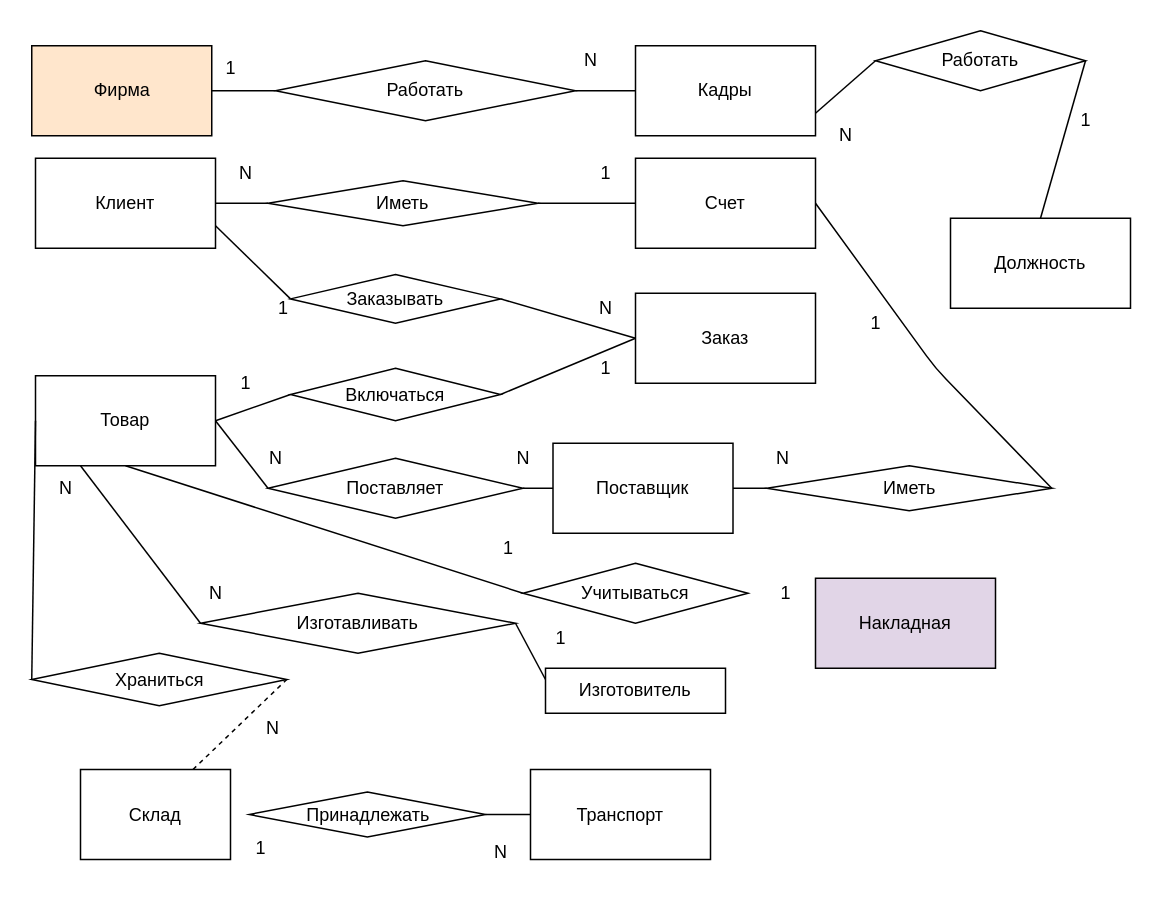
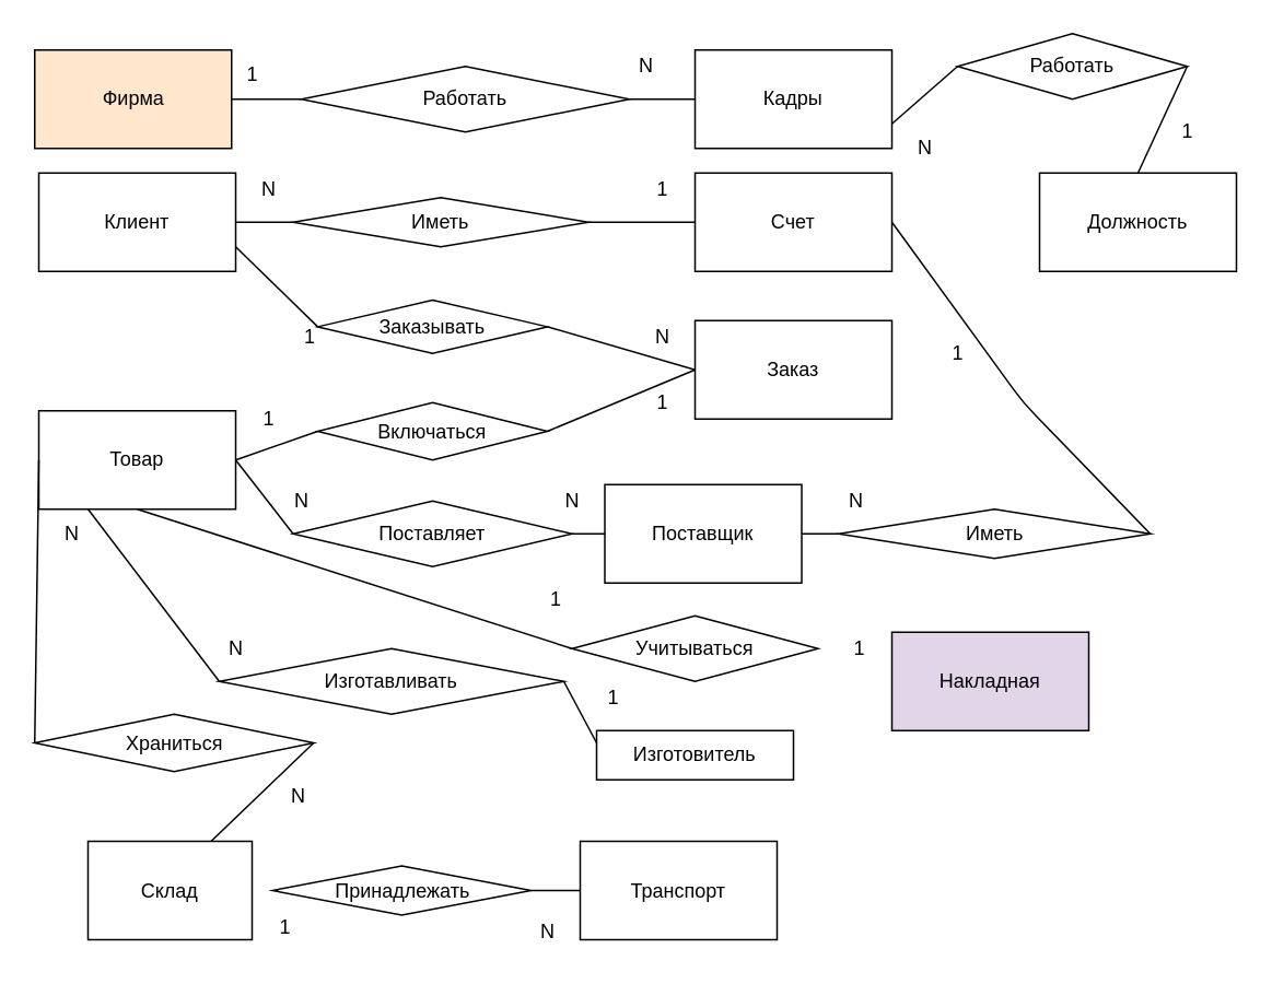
  <mxCell id="0" />
  <mxCell id="1" parent="0" />
  <mxCell id="2" value="Кадры" style="rounded=0;whiteSpace=wrap;html=1;" parent="1" vertex="1"><mxGeometry x="423" y="30" width="120" height="60" as="geometry" /></mxCell>
  <mxCell id="3" value="Фирма" style="rounded=0;whiteSpace=wrap;html=1;fillColor=#ffe6cc;" parent="1" vertex="1"><mxGeometry x="20.5" y="30" width="120" height="60" as="geometry" /></mxCell>
  <mxCell id="4" value="Клиент" style="rounded=0;whiteSpace=wrap;html=1;" parent="1" vertex="1"><mxGeometry x="23" y="105" width="120" height="60" as="geometry" /></mxCell>
  <mxCell id="5" value="Накладная" style="rounded=0;whiteSpace=wrap;html=1;fillColor=#e1d5e7;" parent="1" vertex="1"><mxGeometry x="543" y="385" width="120" height="60" as="geometry" /></mxCell>
  <mxCell id="6" value="Поставщик" style="rounded=0;whiteSpace=wrap;html=1;" parent="1" vertex="1"><mxGeometry x="368" y="295" width="120" height="60" as="geometry" /></mxCell>
  <mxCell id="7" value="Счет" style="rounded=0;whiteSpace=wrap;html=1;" parent="1" vertex="1"><mxGeometry x="423" y="105" width="120" height="60" as="geometry" /></mxCell>
  <mxCell id="8" value="Склад" style="rounded=0;whiteSpace=wrap;html=1;" parent="1" vertex="1"><mxGeometry x="53" y="512.5" width="100" height="60" as="geometry" /></mxCell>
  <mxCell id="9" value="Товар" style="rounded=0;whiteSpace=wrap;html=1;" parent="1" vertex="1"><mxGeometry x="23" y="250" width="120" height="60" as="geometry" /></mxCell>
  <mxCell id="10" value="Транспорт" style="rounded=0;whiteSpace=wrap;html=1;" parent="1" vertex="1"><mxGeometry x="353" y="512.5" width="120" height="60" as="geometry" /></mxCell>
  <mxCell id="11" value="Заказ" style="rounded=0;whiteSpace=wrap;html=1;" parent="1" vertex="1"><mxGeometry x="423" y="195" width="120" height="60" as="geometry" /></mxCell>
  <mxCell id="12" value="Принадлежать" style="rhombus;whiteSpace=wrap;html=1;" parent="1" vertex="1"><mxGeometry x="165.5" y="527.5" width="157.5" height="30" as="geometry" /></mxCell>
  <mxCell id="13" value="" style="endArrow=none;html=1;entryX=0;entryY=0.5;entryDx=0;entryDy=0;exitX=1;exitY=0.5;exitDx=0;exitDy=0;" parent="1" source="12" target="10" edge="1"><mxGeometry width="50" height="50" relative="1" as="geometry"><mxPoint x="663" y="535" as="sourcePoint" /><mxPoint x="713" y="485" as="targetPoint" /></mxGeometry></mxCell>
  <mxCell id="14" value="Иметь" style="rhombus;whiteSpace=wrap;html=1;" parent="1" vertex="1"><mxGeometry x="178" y="120" width="180" height="30" as="geometry" /></mxCell>
  <mxCell id="15" value="Иметь" style="rhombus;whiteSpace=wrap;html=1;" parent="1" vertex="1"><mxGeometry x="510.5" y="310" width="190" height="30" as="geometry" /></mxCell>
  <mxCell id="16" value="" style="endArrow=none;html=1;entryX=1;entryY=0.5;entryDx=0;entryDy=0;exitX=0;exitY=0.5;exitDx=0;exitDy=0;" parent="1" source="7" target="14" edge="1"><mxGeometry width="50" height="50" relative="1" as="geometry"><mxPoint x="663" y="535" as="sourcePoint" /><mxPoint x="713" y="485" as="targetPoint" /></mxGeometry></mxCell>
  <mxCell id="17" value="" style="endArrow=none;html=1;exitX=1;exitY=0.5;exitDx=0;exitDy=0;entryX=1;entryY=0.5;entryDx=0;entryDy=0;" parent="1" source="15" target="7" edge="1"><mxGeometry width="50" height="50" relative="1" as="geometry"><mxPoint x="663" y="535" as="sourcePoint" /><mxPoint x="713" y="485" as="targetPoint" /><Array as="points"><mxPoint x="623" y="245" /></Array></mxGeometry></mxCell>
  <mxCell id="18" value="" style="endArrow=none;html=1;entryX=0;entryY=0.5;entryDx=0;entryDy=0;exitX=1;exitY=0.5;exitDx=0;exitDy=0;" parent="1" source="6" target="15" edge="1"><mxGeometry width="50" height="50" relative="1" as="geometry"><mxPoint x="663" y="535" as="sourcePoint" /><mxPoint x="713" y="485" as="targetPoint" /></mxGeometry></mxCell>
  <mxCell id="19" value="" style="endArrow=none;html=1;entryX=1;entryY=0.5;entryDx=0;entryDy=0;exitX=0;exitY=0.5;exitDx=0;exitDy=0;" parent="1" source="14" target="4" edge="1"><mxGeometry width="50" height="50" relative="1" as="geometry"><mxPoint x="663" y="535" as="sourcePoint" /><mxPoint x="713" y="485" as="targetPoint" /></mxGeometry></mxCell>
  <mxCell id="20" value="Работать" style="rhombus;whiteSpace=wrap;html=1;" parent="1" vertex="1"><mxGeometry x="183" y="40" width="200" height="40" as="geometry" /></mxCell>
  <mxCell id="21" value="" style="endArrow=none;html=1;entryX=0;entryY=0.5;entryDx=0;entryDy=0;exitX=1;exitY=0.5;exitDx=0;exitDy=0;" parent="1" source="3" target="20" edge="1"><mxGeometry width="50" height="50" relative="1" as="geometry"><mxPoint x="663" y="535" as="sourcePoint" /><mxPoint x="713" y="485" as="targetPoint" /></mxGeometry></mxCell>
  <mxCell id="22" value="" style="endArrow=none;html=1;entryX=1;entryY=0.5;entryDx=0;entryDy=0;exitX=0;exitY=0.5;exitDx=0;exitDy=0;" parent="1" source="2" target="20" edge="1"><mxGeometry width="50" height="50" relative="1" as="geometry"><mxPoint x="663" y="535" as="sourcePoint" /><mxPoint x="713" y="485" as="targetPoint" /></mxGeometry></mxCell>
  <mxCell id="23" value="Храниться" style="rhombus;whiteSpace=wrap;html=1;" parent="1" vertex="1"><mxGeometry x="20.5" y="435" width="170" height="35" as="geometry" /></mxCell>
  <mxCell id="24" value="" style="endArrow=none;html=1;entryX=0;entryY=0.5;entryDx=0;entryDy=0;exitX=0;exitY=0.5;exitDx=0;exitDy=0;" parent="1" source="23" target="9" edge="1"><mxGeometry width="50" height="50" relative="1" as="geometry"><mxPoint x="13" y="418" as="sourcePoint" /><mxPoint x="713" y="485" as="targetPoint" /></mxGeometry></mxCell>
- <mxCell id="25" value="" style="endArrow=none;html=1;entryX=1;entryY=0.5;entryDx=0;entryDy=0;exitX=0.75;exitY=0;exitDx=0;exitDy=0;dashed=1;" parent="1" source="8" target="23" edge="1"><mxGeometry width="50" height="50" relative="1" as="geometry"><mxPoint x="193" y="425" as="sourcePoint" /><mxPoint x="713" y="485" as="targetPoint" /></mxGeometry></mxCell>
+ <mxCell id="25" value="" style="endArrow=none;html=1;entryX=1;entryY=0.5;entryDx=0;entryDy=0;exitX=0.75;exitY=0;exitDx=0;exitDy=0;" parent="1" source="8" target="23" edge="1"><mxGeometry width="50" height="50" relative="1" as="geometry"><mxPoint x="193" y="425" as="sourcePoint" /><mxPoint x="713" y="485" as="targetPoint" /></mxGeometry></mxCell>
  <mxCell id="26" value="Учитываться&lt;br&gt;" style="rhombus;whiteSpace=wrap;html=1;" parent="1" vertex="1"><mxGeometry x="348" y="375" width="150" height="40" as="geometry" /></mxCell>
  <mxCell id="27" value="" style="endArrow=none;html=1;entryX=0.5;entryY=1;entryDx=0;entryDy=0;exitX=0;exitY=0.5;exitDx=0;exitDy=0;" parent="1" source="26" target="9" edge="1"><mxGeometry width="50" height="50" relative="1" as="geometry"><mxPoint x="83" y="375" as="sourcePoint" /><mxPoint x="713" y="485" as="targetPoint" /></mxGeometry></mxCell>
  <mxCell id="28" value="Включаться" style="rhombus;whiteSpace=wrap;html=1;" parent="1" vertex="1"><mxGeometry x="193" y="245" width="140" height="35" as="geometry" /></mxCell>
  <mxCell id="29" value="" style="endArrow=none;html=1;entryX=0;entryY=0.5;entryDx=0;entryDy=0;exitX=1;exitY=0.5;exitDx=0;exitDy=0;" parent="1" source="9" target="28" edge="1"><mxGeometry width="50" height="50" relative="1" as="geometry"><mxPoint x="623" y="735" as="sourcePoint" /><mxPoint x="713" y="485" as="targetPoint" /></mxGeometry></mxCell>
  <mxCell id="30" value="" style="endArrow=none;html=1;entryX=0;entryY=0.5;entryDx=0;entryDy=0;exitX=1;exitY=0.5;exitDx=0;exitDy=0;" parent="1" source="28" target="11" edge="1"><mxGeometry width="50" height="50" relative="1" as="geometry"><mxPoint x="663" y="535" as="sourcePoint" /><mxPoint x="713" y="485" as="targetPoint" /></mxGeometry></mxCell>
  <mxCell id="31" value="" style="endArrow=none;html=1;exitX=1;exitY=0.75;exitDx=0;exitDy=0;entryX=0;entryY=0.5;entryDx=0;entryDy=0;" parent="1" source="4" target="32" edge="1"><mxGeometry width="50" height="50" relative="1" as="geometry"><mxPoint x="663" y="525" as="sourcePoint" /><mxPoint x="843" y="395" as="targetPoint" /></mxGeometry></mxCell>
  <mxCell id="32" value="Заказывать" style="rhombus;whiteSpace=wrap;html=1;" parent="1" vertex="1"><mxGeometry x="193" y="182.5" width="140" height="32.5" as="geometry" /></mxCell>
  <mxCell id="33" value="" style="endArrow=none;html=1;entryX=1;entryY=0.5;entryDx=0;entryDy=0;exitX=0;exitY=0.5;exitDx=0;exitDy=0;" parent="1" source="11" target="32" edge="1"><mxGeometry width="50" height="50" relative="1" as="geometry"><mxPoint x="413" y="231" as="sourcePoint" /><mxPoint x="713" y="475" as="targetPoint" /></mxGeometry></mxCell>
  <mxCell id="34" value="Поставляет" style="rhombus;whiteSpace=wrap;html=1;" parent="1" vertex="1"><mxGeometry x="178" y="305" width="170" height="40" as="geometry" /></mxCell>
  <mxCell id="35" value="" style="endArrow=none;html=1;exitX=0;exitY=0.5;exitDx=0;exitDy=0;entryX=1;entryY=0.5;entryDx=0;entryDy=0;" parent="1" source="34" target="9" edge="1"><mxGeometry width="50" height="50" relative="1" as="geometry"><mxPoint x="663" y="525" as="sourcePoint" /><mxPoint x="713" y="475" as="targetPoint" /></mxGeometry></mxCell>
  <mxCell id="36" value="" style="endArrow=none;html=1;exitX=0;exitY=0.5;exitDx=0;exitDy=0;entryX=1;entryY=0.5;entryDx=0;entryDy=0;" parent="1" source="6" target="34" edge="1"><mxGeometry width="50" height="50" relative="1" as="geometry"><mxPoint x="663" y="525" as="sourcePoint" /><mxPoint x="713" y="475" as="targetPoint" /></mxGeometry></mxCell>
  <mxCell id="37" value="1" style="text;html=1;align=center;verticalAlign=middle;resizable=0;points=[];autosize=1;strokeColor=none;" parent="1" vertex="1"><mxGeometry x="393" y="235" width="20" height="20" as="geometry" /></mxCell>
  <mxCell id="38" value="N" style="text;html=1;align=center;verticalAlign=middle;resizable=0;points=[];autosize=1;strokeColor=none;" parent="1" vertex="1"><mxGeometry x="338" y="295" width="20" height="20" as="geometry" /></mxCell>
  <mxCell id="39" value="N" style="text;html=1;align=center;verticalAlign=middle;resizable=0;points=[];autosize=1;strokeColor=none;" parent="1" vertex="1"><mxGeometry x="510.5" y="295" width="20" height="20" as="geometry" /></mxCell>
  <mxCell id="40" value="1" style="text;html=1;align=center;verticalAlign=middle;resizable=0;points=[];autosize=1;strokeColor=none;" parent="1" vertex="1"><mxGeometry x="178" y="195" width="20" height="20" as="geometry" /></mxCell>
  <mxCell id="41" value="N" style="text;html=1;align=center;verticalAlign=middle;resizable=0;points=[];autosize=1;strokeColor=none;" parent="1" vertex="1"><mxGeometry x="153" y="105" width="20" height="20" as="geometry" /></mxCell>
  <mxCell id="42" value="N" style="text;html=1;align=center;verticalAlign=middle;resizable=0;points=[];autosize=1;strokeColor=none;" parent="1" vertex="1"><mxGeometry x="393" y="195" width="20" height="20" as="geometry" /></mxCell>
  <mxCell id="43" value="1" style="text;html=1;align=center;verticalAlign=middle;resizable=0;points=[];autosize=1;strokeColor=none;" parent="1" vertex="1"><mxGeometry x="143" y="35" width="20" height="20" as="geometry" /></mxCell>
  <mxCell id="44" value="N" style="text;html=1;align=center;verticalAlign=middle;resizable=0;points=[];autosize=1;strokeColor=none;" parent="1" vertex="1"><mxGeometry x="383" y="30" width="20" height="20" as="geometry" /></mxCell>
  <mxCell id="45" value="N" style="text;html=1;align=center;verticalAlign=middle;resizable=0;points=[];autosize=1;strokeColor=none;" parent="1" vertex="1"><mxGeometry x="170.5" y="475" width="20" height="20" as="geometry" /></mxCell>
  <mxCell id="46" value="N" style="text;html=1;align=center;verticalAlign=middle;resizable=0;points=[];autosize=1;strokeColor=none;" parent="1" vertex="1"><mxGeometry x="323" y="557.5" width="20" height="20" as="geometry" /></mxCell>
  <mxCell id="47" value="1" style="text;html=1;align=center;verticalAlign=middle;resizable=0;points=[];autosize=1;strokeColor=none;" parent="1" vertex="1"><mxGeometry x="393" y="105" width="20" height="20" as="geometry" /></mxCell>
  <mxCell id="48" value="1" style="text;html=1;align=center;verticalAlign=middle;resizable=0;points=[];autosize=1;strokeColor=none;" parent="1" vertex="1"><mxGeometry x="513" y="385" width="20" height="20" as="geometry" /></mxCell>
  <mxCell id="49" value="N" style="text;html=1;align=center;verticalAlign=middle;resizable=0;points=[];autosize=1;strokeColor=none;" parent="1" vertex="1"><mxGeometry x="173" y="295" width="20" height="20" as="geometry" /></mxCell>
  <mxCell id="50" value="1" style="text;html=1;align=center;verticalAlign=middle;resizable=0;points=[];autosize=1;strokeColor=none;" parent="1" vertex="1"><mxGeometry x="163" y="555" width="20" height="20" as="geometry" /></mxCell>
  <mxCell id="51" value="1" style="text;html=1;align=center;verticalAlign=middle;resizable=0;points=[];autosize=1;strokeColor=none;" parent="1" vertex="1"><mxGeometry x="153" y="245" width="20" height="20" as="geometry" /></mxCell>
  <mxCell id="52" value="1" style="text;html=1;align=center;verticalAlign=middle;resizable=0;points=[];autosize=1;strokeColor=none;" parent="1" vertex="1"><mxGeometry x="328" y="355" width="20" height="20" as="geometry" /></mxCell>
  <mxCell id="53" value="N" style="text;html=1;align=center;verticalAlign=middle;resizable=0;points=[];autosize=1;strokeColor=none;" parent="1" vertex="1"><mxGeometry x="33" y="315" width="20" height="20" as="geometry" /></mxCell>
  <mxCell id="54" style="edgeStyle=none;orthogonalLoop=1;jettySize=auto;html=1;exitX=0.5;exitY=1;exitDx=0;exitDy=0;endArrow=none;" parent="1" edge="1"><mxGeometry relative="1" as="geometry"><mxPoint x="190.5" y="390" as="sourcePoint" /><mxPoint x="190.5" y="390" as="targetPoint" /></mxGeometry></mxCell>
  <mxCell id="55" value="1" style="text;html=1;align=center;verticalAlign=middle;resizable=0;points=[];autosize=1;strokeColor=none;" parent="1" vertex="1"><mxGeometry x="573" y="205" width="20" height="20" as="geometry" /></mxCell>
  <mxCell id="56" style="edgeStyle=orthogonalEdgeStyle;rounded=0;orthogonalLoop=1;jettySize=auto;html=1;exitX=0.5;exitY=1;exitDx=0;exitDy=0;" parent="1" source="34" target="34" edge="1"><mxGeometry relative="1" as="geometry" /></mxCell>
- <mxCell id="57" value="Должность" style="rounded=0;whiteSpace=wrap;html=1;" parent="1" vertex="1"><mxGeometry x="633" y="145" width="120" height="60" as="geometry" /></mxCell>
+ <mxCell id="57" value="Должность" style="rounded=0;whiteSpace=wrap;html=1;" parent="1" vertex="1"><mxGeometry x="633" y="105" width="120" height="60" as="geometry" /></mxCell>
  <mxCell id="58" value="Работать" style="rhombus;whiteSpace=wrap;html=1;" parent="1" vertex="1"><mxGeometry x="583" y="20" width="140" height="40" as="geometry" /></mxCell>
  <mxCell id="59" value="" style="endArrow=none;html=1;entryX=1;entryY=0.75;entryDx=0;entryDy=0;exitX=0;exitY=0.5;exitDx=0;exitDy=0;" parent="1" source="58" target="2" edge="1"><mxGeometry width="50" height="50" relative="1" as="geometry"><mxPoint x="403" y="305" as="sourcePoint" /><mxPoint x="453" y="255" as="targetPoint" /></mxGeometry></mxCell>
  <mxCell id="60" value="" style="endArrow=none;html=1;entryX=1;entryY=0.5;entryDx=0;entryDy=0;exitX=0.5;exitY=0;exitDx=0;exitDy=0;" parent="1" source="57" target="58" edge="1"><mxGeometry width="50" height="50" relative="1" as="geometry"><mxPoint x="403" y="305" as="sourcePoint" /><mxPoint x="453" y="255" as="targetPoint" /></mxGeometry></mxCell>
  <mxCell id="61" value="1" style="text;html=1;align=center;verticalAlign=middle;resizable=0;points=[];autosize=1;strokeColor=none;" parent="1" vertex="1"><mxGeometry x="713" y="70" width="20" height="20" as="geometry" /></mxCell>
  <mxCell id="62" value="Изготовитель" style="rounded=0;whiteSpace=wrap;html=1;" parent="1" vertex="1"><mxGeometry x="363" y="445" width="120" height="30" as="geometry" /></mxCell>
  <mxCell id="63" value="Изготавливать" style="rhombus;whiteSpace=wrap;html=1;" parent="1" vertex="1"><mxGeometry x="133" y="395" width="210" height="40" as="geometry" /></mxCell>
  <mxCell id="64" value="" style="endArrow=none;html=1;entryX=0.25;entryY=1;entryDx=0;entryDy=0;exitX=0;exitY=0.5;exitDx=0;exitDy=0;" parent="1" source="63" target="9" edge="1"><mxGeometry width="50" height="50" relative="1" as="geometry"><mxPoint x="403" y="505" as="sourcePoint" /><mxPoint x="453" y="455" as="targetPoint" /></mxGeometry></mxCell>
  <mxCell id="65" value="" style="endArrow=none;html=1;entryX=1;entryY=0.5;entryDx=0;entryDy=0;exitX=0;exitY=0.25;exitDx=0;exitDy=0;" parent="1" source="62" target="63" edge="1"><mxGeometry width="50" height="50" relative="1" as="geometry"><mxPoint x="403" y="505" as="sourcePoint" /><mxPoint x="453" y="455" as="targetPoint" /></mxGeometry></mxCell>
  <mxCell id="66" value="N" style="text;html=1;align=center;verticalAlign=middle;resizable=0;points=[];autosize=1;strokeColor=none;" parent="1" vertex="1"><mxGeometry x="133" y="385" width="20" height="20" as="geometry" /></mxCell>
  <mxCell id="67" value="1" style="text;html=1;align=center;verticalAlign=middle;resizable=0;points=[];autosize=1;strokeColor=none;" parent="1" vertex="1"><mxGeometry x="363" y="415" width="20" height="20" as="geometry" /></mxCell>
  <mxCell id="68" value="N" style="text;html=1;align=center;verticalAlign=middle;resizable=0;points=[];autosize=1;strokeColor=none;" parent="1" vertex="1"><mxGeometry x="553" y="80" width="20" height="20" as="geometry" /></mxCell>
